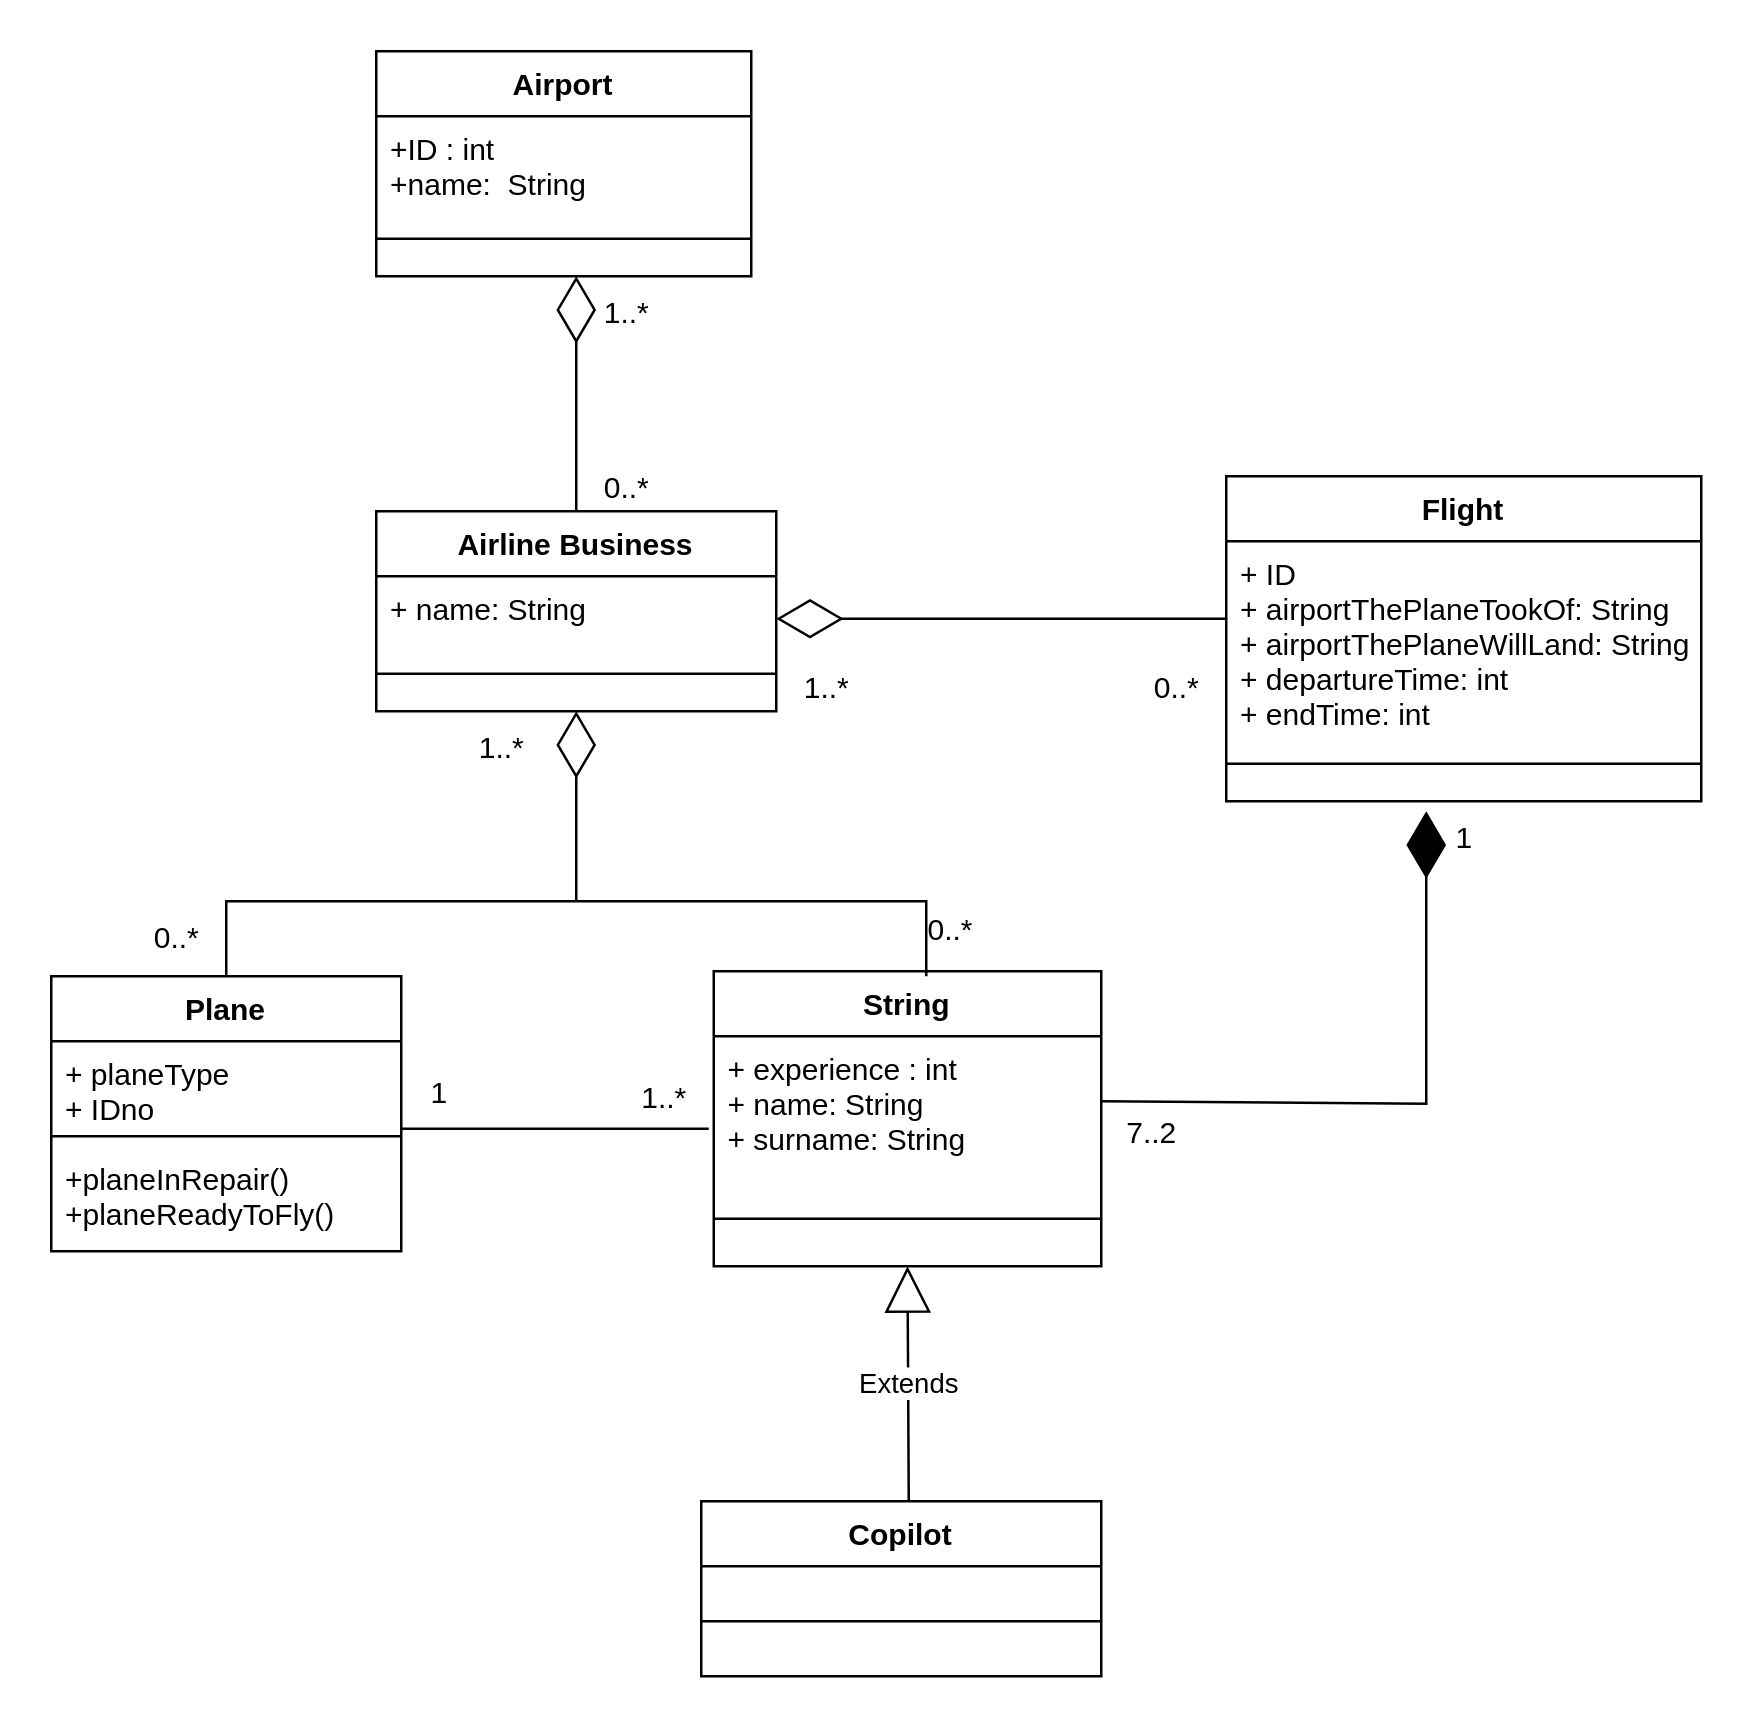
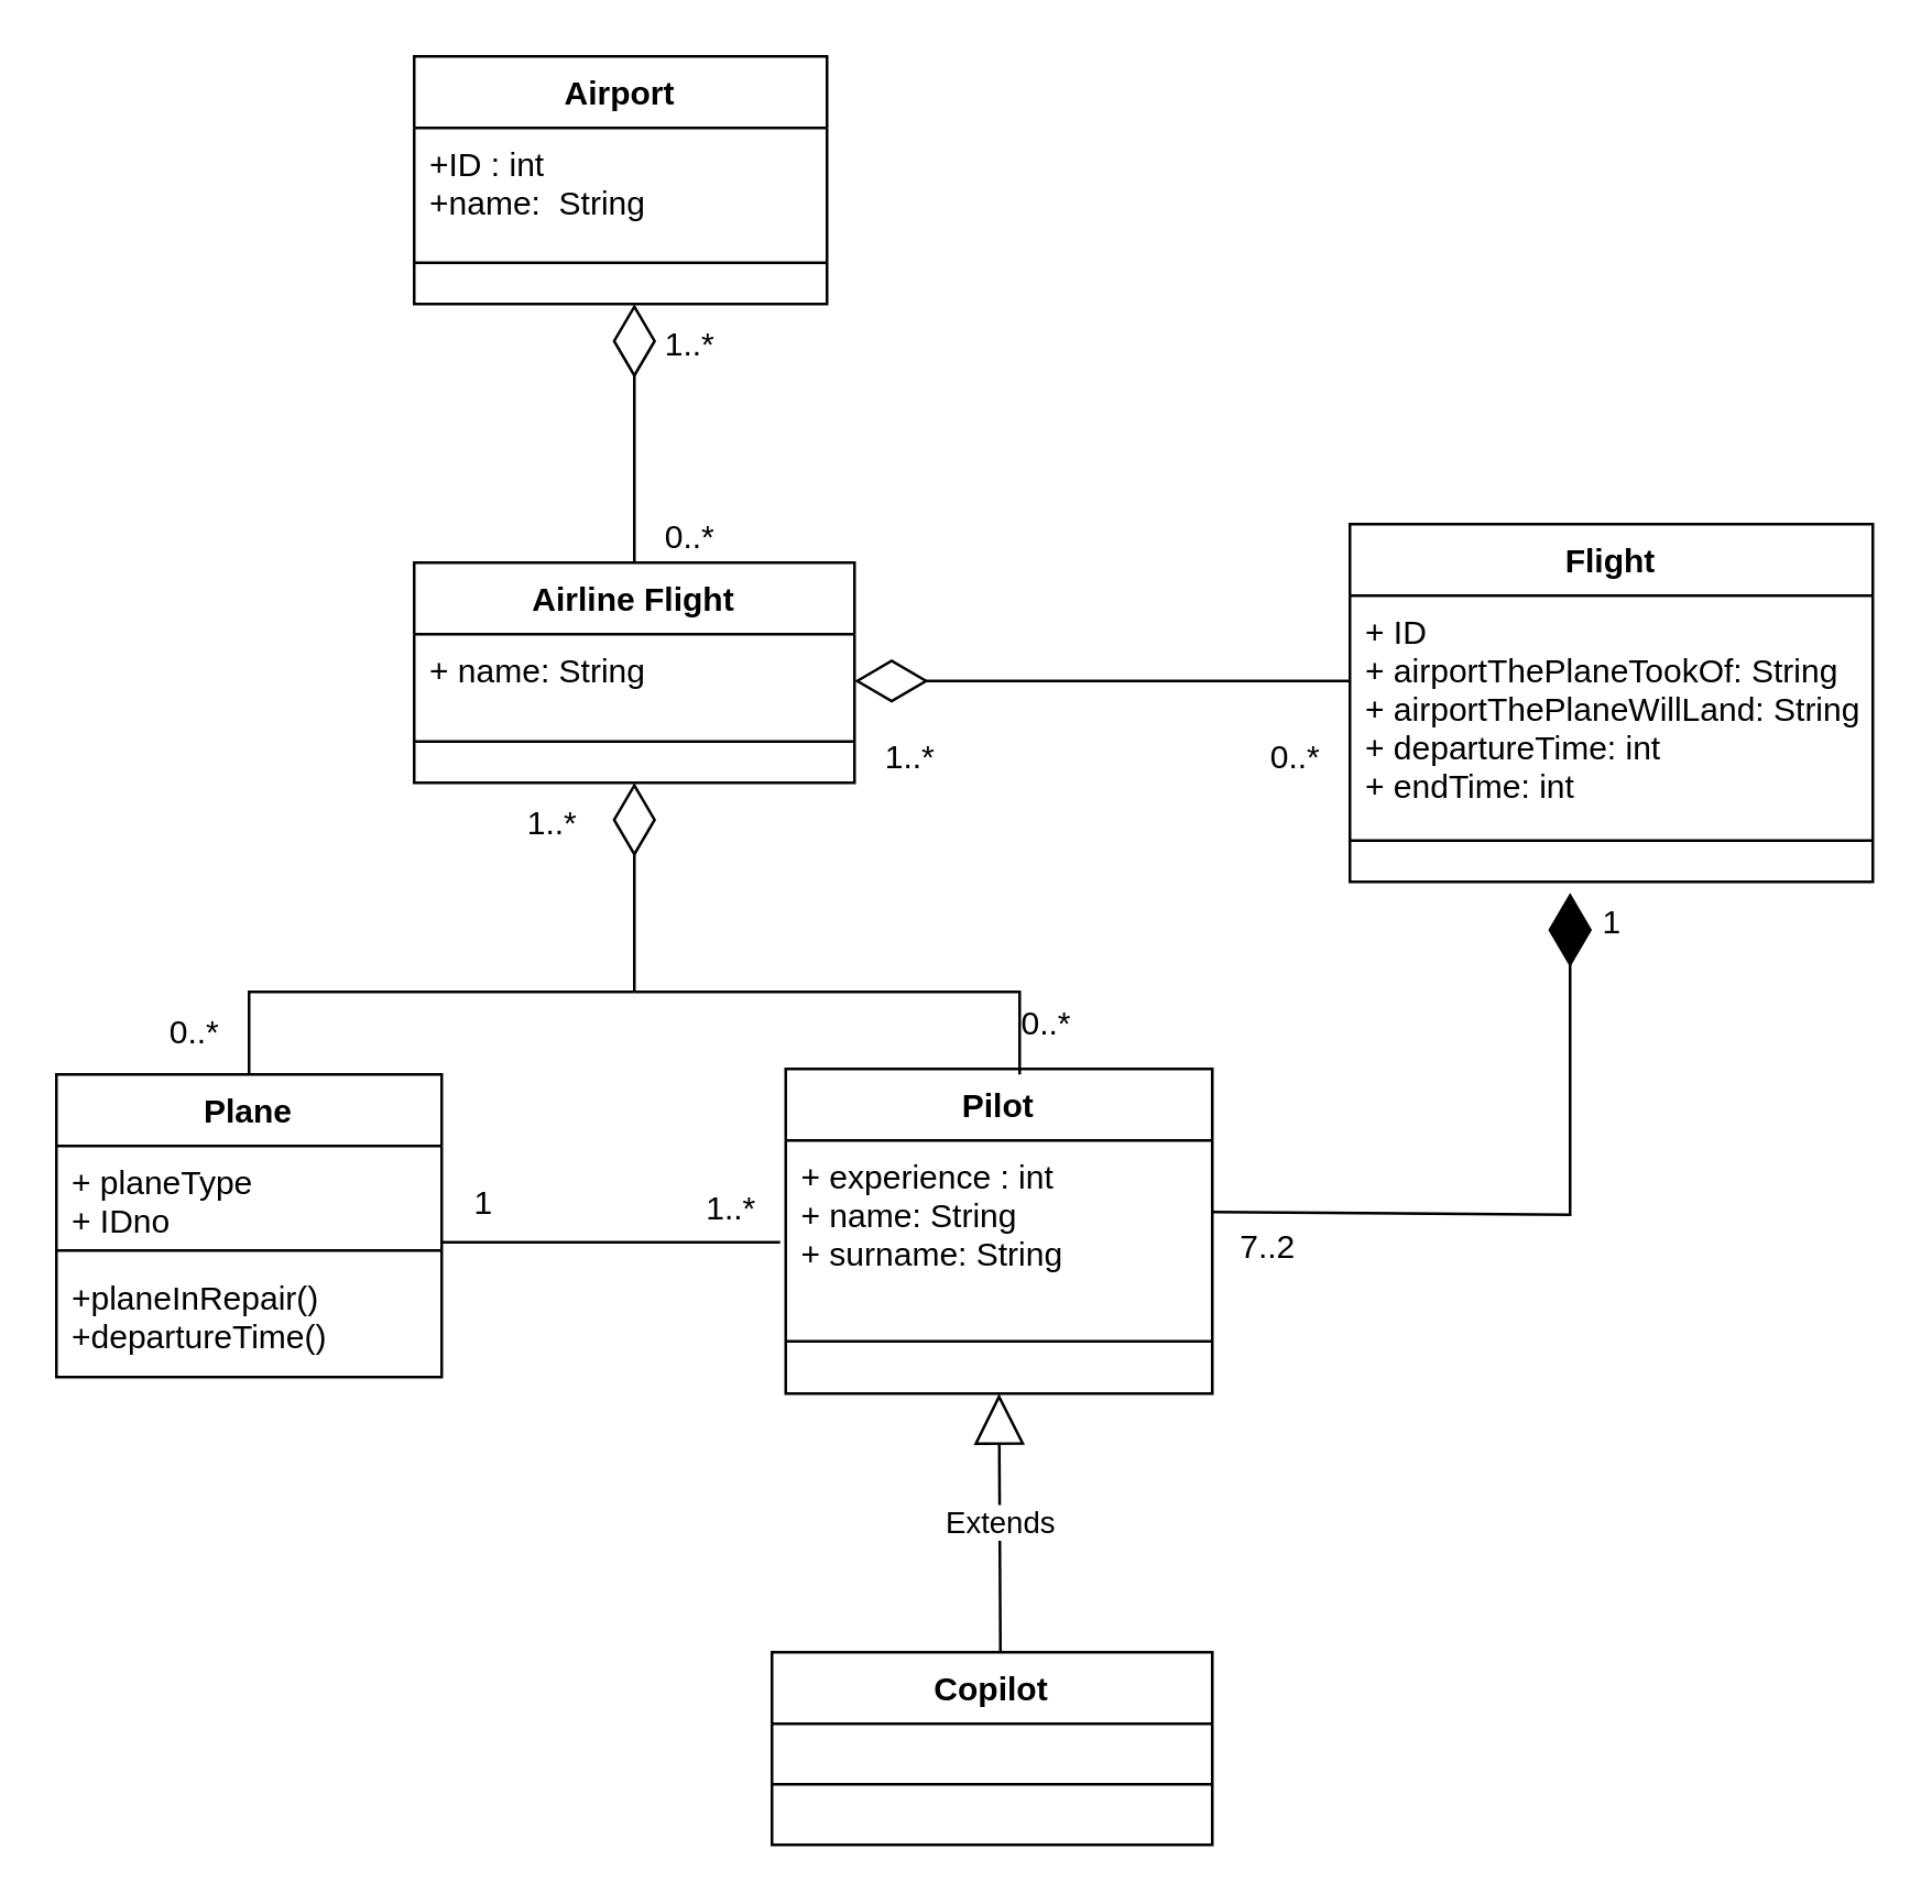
  <mxCell id="0" />
  <mxCell id="1" parent="0" />
- <mxCell id="2" value="Airline Business" style="swimlane;fontStyle=1;align=center;verticalAlign=top;childLayout=stackLayout;horizontal=1;startSize=26;horizontalStack=0;resizeParent=1;resizeParentMax=0;resizeLast=0;collapsible=1;marginBottom=0;" parent="1" vertex="1"><mxGeometry x="150" y="204" width="160" height="80" as="geometry" /></mxCell>
+ <mxCell id="2" value="Airline Flight" style="swimlane;fontStyle=1;align=center;verticalAlign=top;childLayout=stackLayout;horizontal=1;startSize=26;horizontalStack=0;resizeParent=1;resizeParentMax=0;resizeLast=0;collapsible=1;marginBottom=0;" parent="1" vertex="1"><mxGeometry x="150" y="204" width="160" height="80" as="geometry" /></mxCell>
  <mxCell id="3" value="+ name: String&#10;" style="text;strokeColor=none;fillColor=none;align=left;verticalAlign=top;spacingLeft=4;spacingRight=4;overflow=hidden;rotatable=0;points=[[0,0.5],[1,0.5]];portConstraint=eastwest;" parent="2" vertex="1"><mxGeometry y="26" width="160" height="24" as="geometry" /></mxCell>
  <mxCell id="4" value="" style="line;strokeWidth=1;fillColor=none;align=left;verticalAlign=middle;spacingTop=-1;spacingLeft=3;spacingRight=3;rotatable=0;labelPosition=right;points=[];portConstraint=eastwest;strokeColor=inherit;" parent="2" vertex="1"><mxGeometry y="50" width="160" height="30" as="geometry" /></mxCell>
  <mxCell id="5" value="Plane" style="swimlane;fontStyle=1;align=center;verticalAlign=top;childLayout=stackLayout;horizontal=1;startSize=26;horizontalStack=0;resizeParent=1;resizeParentMax=0;resizeLast=0;collapsible=1;marginBottom=0;" parent="1" vertex="1"><mxGeometry x="20" y="390" width="140" height="110" as="geometry" /></mxCell>
  <mxCell id="6" value="+ planeType&#10;+ IDno&#10;" style="text;strokeColor=none;fillColor=none;align=left;verticalAlign=top;spacingLeft=4;spacingRight=4;overflow=hidden;rotatable=0;points=[[0,0.5],[1,0.5]];portConstraint=eastwest;" parent="5" vertex="1"><mxGeometry y="26" width="140" height="34" as="geometry" /></mxCell>
  <mxCell id="7" value="" style="line;strokeWidth=1;fillColor=none;align=left;verticalAlign=middle;spacingTop=-1;spacingLeft=3;spacingRight=3;rotatable=0;labelPosition=right;points=[];portConstraint=eastwest;strokeColor=inherit;" parent="5" vertex="1"><mxGeometry y="60" width="140" height="8" as="geometry" /></mxCell>
- <mxCell id="8" value="+planeInRepair()&#10;+planeReadyToFly()" style="text;strokeColor=none;fillColor=none;align=left;verticalAlign=top;spacingLeft=4;spacingRight=4;overflow=hidden;rotatable=0;points=[[0,0.5],[1,0.5]];portConstraint=eastwest;" parent="5" vertex="1"><mxGeometry y="68" width="140" height="42" as="geometry" /></mxCell>
+ <mxCell id="8" value="+planeInRepair()&#10;+departureTime()" style="text;strokeColor=none;fillColor=none;align=left;verticalAlign=top;spacingLeft=4;spacingRight=4;overflow=hidden;rotatable=0;points=[[0,0.5],[1,0.5]];portConstraint=eastwest;" parent="5" vertex="1"><mxGeometry y="68" width="140" height="42" as="geometry" /></mxCell>
  <mxCell id="9" value="Flight" style="swimlane;fontStyle=1;align=center;verticalAlign=top;childLayout=stackLayout;horizontal=1;startSize=26;horizontalStack=0;resizeParent=1;resizeParentMax=0;resizeLast=0;collapsible=1;marginBottom=0;" parent="1" vertex="1"><mxGeometry x="490" y="190" width="190" height="130" as="geometry" /></mxCell>
  <mxCell id="10" value="+ ID&#10;+ airportThePlaneTookOf: String&#10;+ airportThePlaneWillLand: String&#10;+ departureTime: int&#10;+ endTime: int" style="text;strokeColor=none;fillColor=none;align=left;verticalAlign=top;spacingLeft=4;spacingRight=4;overflow=hidden;rotatable=0;points=[[0,0.5],[1,0.5]];portConstraint=eastwest;" parent="9" vertex="1"><mxGeometry y="26" width="190" height="74" as="geometry" /></mxCell>
  <mxCell id="11" value="" style="line;strokeWidth=1;fillColor=none;align=left;verticalAlign=middle;spacingTop=-1;spacingLeft=3;spacingRight=3;rotatable=0;labelPosition=right;points=[];portConstraint=eastwest;strokeColor=inherit;" parent="9" vertex="1"><mxGeometry y="100" width="190" height="30" as="geometry" /></mxCell>
  <mxCell id="12" value="Copilot" style="swimlane;fontStyle=1;align=center;verticalAlign=top;childLayout=stackLayout;horizontal=1;startSize=26;horizontalStack=0;resizeParent=1;resizeParentMax=0;resizeLast=0;collapsible=1;marginBottom=0;" parent="1" vertex="1"><mxGeometry x="280" y="600" width="160" height="70" as="geometry" /></mxCell>
  <mxCell id="13" value="" style="line;strokeWidth=1;fillColor=none;align=left;verticalAlign=middle;spacingTop=-1;spacingLeft=3;spacingRight=3;rotatable=0;labelPosition=right;points=[];portConstraint=eastwest;strokeColor=inherit;" parent="12" vertex="1"><mxGeometry y="26" width="160" height="44" as="geometry" /></mxCell>
- <mxCell id="14" value="String" style="swimlane;fontStyle=1;align=center;verticalAlign=top;childLayout=stackLayout;horizontal=1;startSize=26;horizontalStack=0;resizeParent=1;resizeParentMax=0;resizeLast=0;collapsible=1;marginBottom=0;" parent="1" vertex="1"><mxGeometry x="285" y="388" width="155" height="118" as="geometry" /></mxCell>
+ <mxCell id="14" value="Pilot" style="swimlane;fontStyle=1;align=center;verticalAlign=top;childLayout=stackLayout;horizontal=1;startSize=26;horizontalStack=0;resizeParent=1;resizeParentMax=0;resizeLast=0;collapsible=1;marginBottom=0;" parent="1" vertex="1"><mxGeometry x="285" y="388" width="155" height="118" as="geometry" /></mxCell>
  <mxCell id="15" value="+ experience : int&#10;+ name: String&#10;+ surname: String" style="text;strokeColor=none;fillColor=none;align=left;verticalAlign=top;spacingLeft=4;spacingRight=4;overflow=hidden;rotatable=0;points=[[0,0.5],[1,0.5]];portConstraint=eastwest;" parent="14" vertex="1"><mxGeometry y="26" width="155" height="54" as="geometry" /></mxCell>
  <mxCell id="16" value="" style="line;strokeWidth=1;fillColor=none;align=left;verticalAlign=middle;spacingTop=-1;spacingLeft=3;spacingRight=3;rotatable=0;labelPosition=right;points=[];portConstraint=eastwest;strokeColor=inherit;" parent="14" vertex="1"><mxGeometry y="80" width="155" height="38" as="geometry" /></mxCell>
  <mxCell id="17" value="" style="endArrow=diamondThin;endFill=1;endSize=24;html=1;rounded=0;entryX=0;entryY=0.133;entryDx=0;entryDy=0;entryPerimeter=0;" parent="1" target="24" edge="1"><mxGeometry width="160" relative="1" as="geometry"><mxPoint x="440" y="440" as="sourcePoint" /><mxPoint x="570" y="310" as="targetPoint" /><Array as="points"><mxPoint x="570" y="441" /></Array></mxGeometry></mxCell>
  <mxCell id="18" value="Airport" style="swimlane;fontStyle=1;align=center;verticalAlign=top;childLayout=stackLayout;horizontal=1;startSize=26;horizontalStack=0;resizeParent=1;resizeParentMax=0;resizeLast=0;collapsible=1;marginBottom=0;" parent="1" vertex="1"><mxGeometry x="150" y="20" width="150" height="90" as="geometry" /></mxCell>
  <mxCell id="19" value="+ID : int&#10;+name:  String" style="text;strokeColor=none;fillColor=none;align=left;verticalAlign=top;spacingLeft=4;spacingRight=4;overflow=hidden;rotatable=0;points=[[0,0.5],[1,0.5]];portConstraint=eastwest;" parent="18" vertex="1"><mxGeometry y="26" width="150" height="34" as="geometry" /></mxCell>
  <mxCell id="20" value="" style="line;strokeWidth=1;fillColor=none;align=left;verticalAlign=middle;spacingTop=-1;spacingLeft=3;spacingRight=3;rotatable=0;labelPosition=right;points=[];portConstraint=eastwest;strokeColor=inherit;" parent="18" vertex="1"><mxGeometry y="60" width="150" height="30" as="geometry" /></mxCell>
  <mxCell id="21" value="" style="endArrow=diamondThin;endFill=0;endSize=24;html=1;rounded=0;" parent="1" edge="1"><mxGeometry width="160" relative="1" as="geometry"><mxPoint x="490" y="247" as="sourcePoint" /><mxPoint x="310" y="247" as="targetPoint" /><Array as="points" /></mxGeometry></mxCell>
  <mxCell id="22" value="" style="endArrow=diamondThin;endFill=0;endSize=24;html=1;rounded=0;entryX=0;entryY=0;entryDx=0;entryDy=0;exitX=0.5;exitY=0;exitDx=0;exitDy=0;entryPerimeter=0;" parent="1" source="2" target="28" edge="1"><mxGeometry width="160" relative="1" as="geometry"><mxPoint x="330" y="300" as="sourcePoint" /><mxPoint x="490" y="300" as="targetPoint" /></mxGeometry></mxCell>
  <mxCell id="23" value="" style="endArrow=diamondThin;endFill=0;endSize=24;html=1;rounded=0;entryX=0.5;entryY=1;entryDx=0;entryDy=0;" parent="1" target="2" edge="1"><mxGeometry width="160" relative="1" as="geometry"><mxPoint x="230" y="360" as="sourcePoint" /><mxPoint x="233" y="280" as="targetPoint" /><Array as="points" /></mxGeometry></mxCell>
  <mxCell id="24" value="1" style="text;html=1;resizable=0;autosize=1;align=center;verticalAlign=middle;points=[];fillColor=none;strokeColor=none;rounded=0;" parent="1" vertex="1"><mxGeometry x="570" y="320" width="30" height="30" as="geometry" /></mxCell>
  <mxCell id="25" value="7..2" style="text;html=1;resizable=0;autosize=1;align=center;verticalAlign=middle;points=[];fillColor=none;strokeColor=none;rounded=0;" parent="1" vertex="1"><mxGeometry x="440" y="438" width="40" height="30" as="geometry" /></mxCell>
  <mxCell id="26" value="0..*" style="text;html=1;resizable=0;autosize=1;align=center;verticalAlign=middle;points=[];fillColor=none;strokeColor=none;rounded=0;" parent="1" vertex="1"><mxGeometry x="50" y="360" width="40" height="30" as="geometry" /></mxCell>
  <mxCell id="27" value="0..*" style="text;html=1;resizable=0;autosize=1;align=center;verticalAlign=middle;points=[];fillColor=none;strokeColor=none;rounded=0;" parent="1" vertex="1"><mxGeometry x="450" y="260" width="40" height="30" as="geometry" /></mxCell>
  <mxCell id="28" value="1..*" style="text;html=1;resizable=0;autosize=1;align=center;verticalAlign=middle;points=[];fillColor=none;strokeColor=none;rounded=0;" parent="1" vertex="1"><mxGeometry x="230" y="110" width="40" height="30" as="geometry" /></mxCell>
  <mxCell id="29" value="0..*" style="text;html=1;resizable=0;autosize=1;align=center;verticalAlign=middle;points=[];fillColor=none;strokeColor=none;rounded=0;" parent="1" vertex="1"><mxGeometry x="230" y="180" width="40" height="30" as="geometry" /></mxCell>
  <mxCell id="30" value="1..*" style="text;html=1;resizable=0;autosize=1;align=center;verticalAlign=middle;points=[];fillColor=none;strokeColor=none;rounded=0;" parent="1" vertex="1"><mxGeometry x="180" y="284" width="40" height="30" as="geometry" /></mxCell>
  <mxCell id="31" value="1..*" style="text;html=1;resizable=0;autosize=1;align=center;verticalAlign=middle;points=[];fillColor=none;strokeColor=none;rounded=0;" parent="1" vertex="1"><mxGeometry x="310" y="260" width="40" height="30" as="geometry" /></mxCell>
  <mxCell id="32" value="" style="endArrow=none;html=1;rounded=0;exitX=0.5;exitY=0;exitDx=0;exitDy=0;" parent="1" source="5" edge="1"><mxGeometry width="50" height="50" relative="1" as="geometry"><mxPoint x="90" y="380" as="sourcePoint" /><mxPoint x="230" y="360" as="targetPoint" /><Array as="points"><mxPoint x="90" y="360" /></Array></mxGeometry></mxCell>
  <mxCell id="33" value="" style="endArrow=none;html=1;rounded=0;" parent="1" edge="1"><mxGeometry width="50" height="50" relative="1" as="geometry"><mxPoint x="230" y="360" as="sourcePoint" /><mxPoint x="370" y="390" as="targetPoint" /><Array as="points"><mxPoint x="370" y="360" /></Array></mxGeometry></mxCell>
  <mxCell id="34" value="0..*" style="text;whiteSpace=wrap;html=1;" parent="1" vertex="1"><mxGeometry x="369" y="358" width="30" height="30" as="geometry" /></mxCell>
  <mxCell id="35" value="" style="endArrow=none;html=1;rounded=0;entryX=-0.013;entryY=0.115;entryDx=0;entryDy=0;entryPerimeter=0;" parent="1" edge="1"><mxGeometry width="50" height="50" relative="1" as="geometry"><mxPoint x="160" y="451" as="sourcePoint" /><mxPoint x="282.985" y="450.99" as="targetPoint" /></mxGeometry></mxCell>
  <mxCell id="36" value="1" style="text;html=1;resizable=0;autosize=1;align=center;verticalAlign=middle;points=[];fillColor=none;strokeColor=none;rounded=0;" parent="1" vertex="1"><mxGeometry x="160" y="422" width="30" height="30" as="geometry" /></mxCell>
  <mxCell id="37" value="1..*" style="text;html=1;resizable=0;autosize=1;align=center;verticalAlign=middle;points=[];fillColor=none;strokeColor=none;rounded=0;" parent="1" vertex="1"><mxGeometry x="245" y="424" width="40" height="30" as="geometry" /></mxCell>
  <mxCell id="38" value="Extends" style="endArrow=block;endSize=16;endFill=0;html=1;rounded=0;entryX=0.5;entryY=1;entryDx=0;entryDy=0;" parent="1" target="14" edge="1"><mxGeometry width="160" relative="1" as="geometry"><mxPoint x="363" y="600" as="sourcePoint" /><mxPoint x="350" y="480" as="targetPoint" /></mxGeometry></mxCell>
